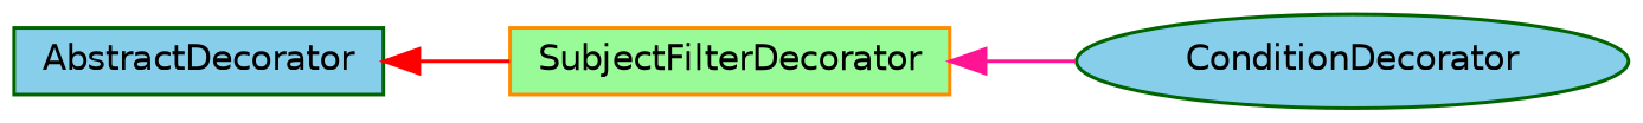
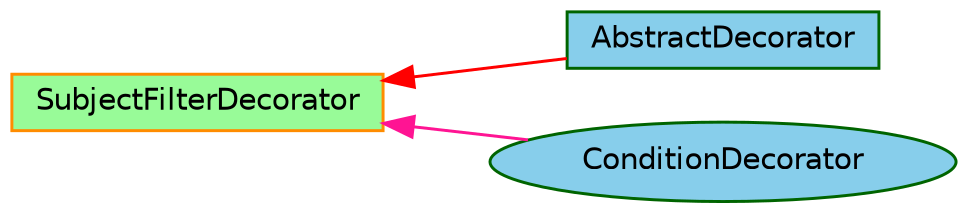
  digraph {
    rankdir=LR
    node [color=darkgreen fillcolor=skyblue fontname=Helvetica fontsize=10 shape=box style=filled]
    edge [dir=back fontname=Helvetica fontsize=10 labelfontname=Helvetica labelfontsize=10 style=solid]
    n1 [height=0.2 label=AbstractDecorator width=0.4]
    n2 [color=darkorange fillcolor=palegreen height=0.2 label=SubjectFilterDecorator width=0.4]
    n3 [height=0.2 label=ConditionDecorator shape=ellipse width=0.4]
-   n1 -> n2 [color=red]
+   n2 -> n1 [color=red]
    n2 -> n3 [color=deeppink]
  }
